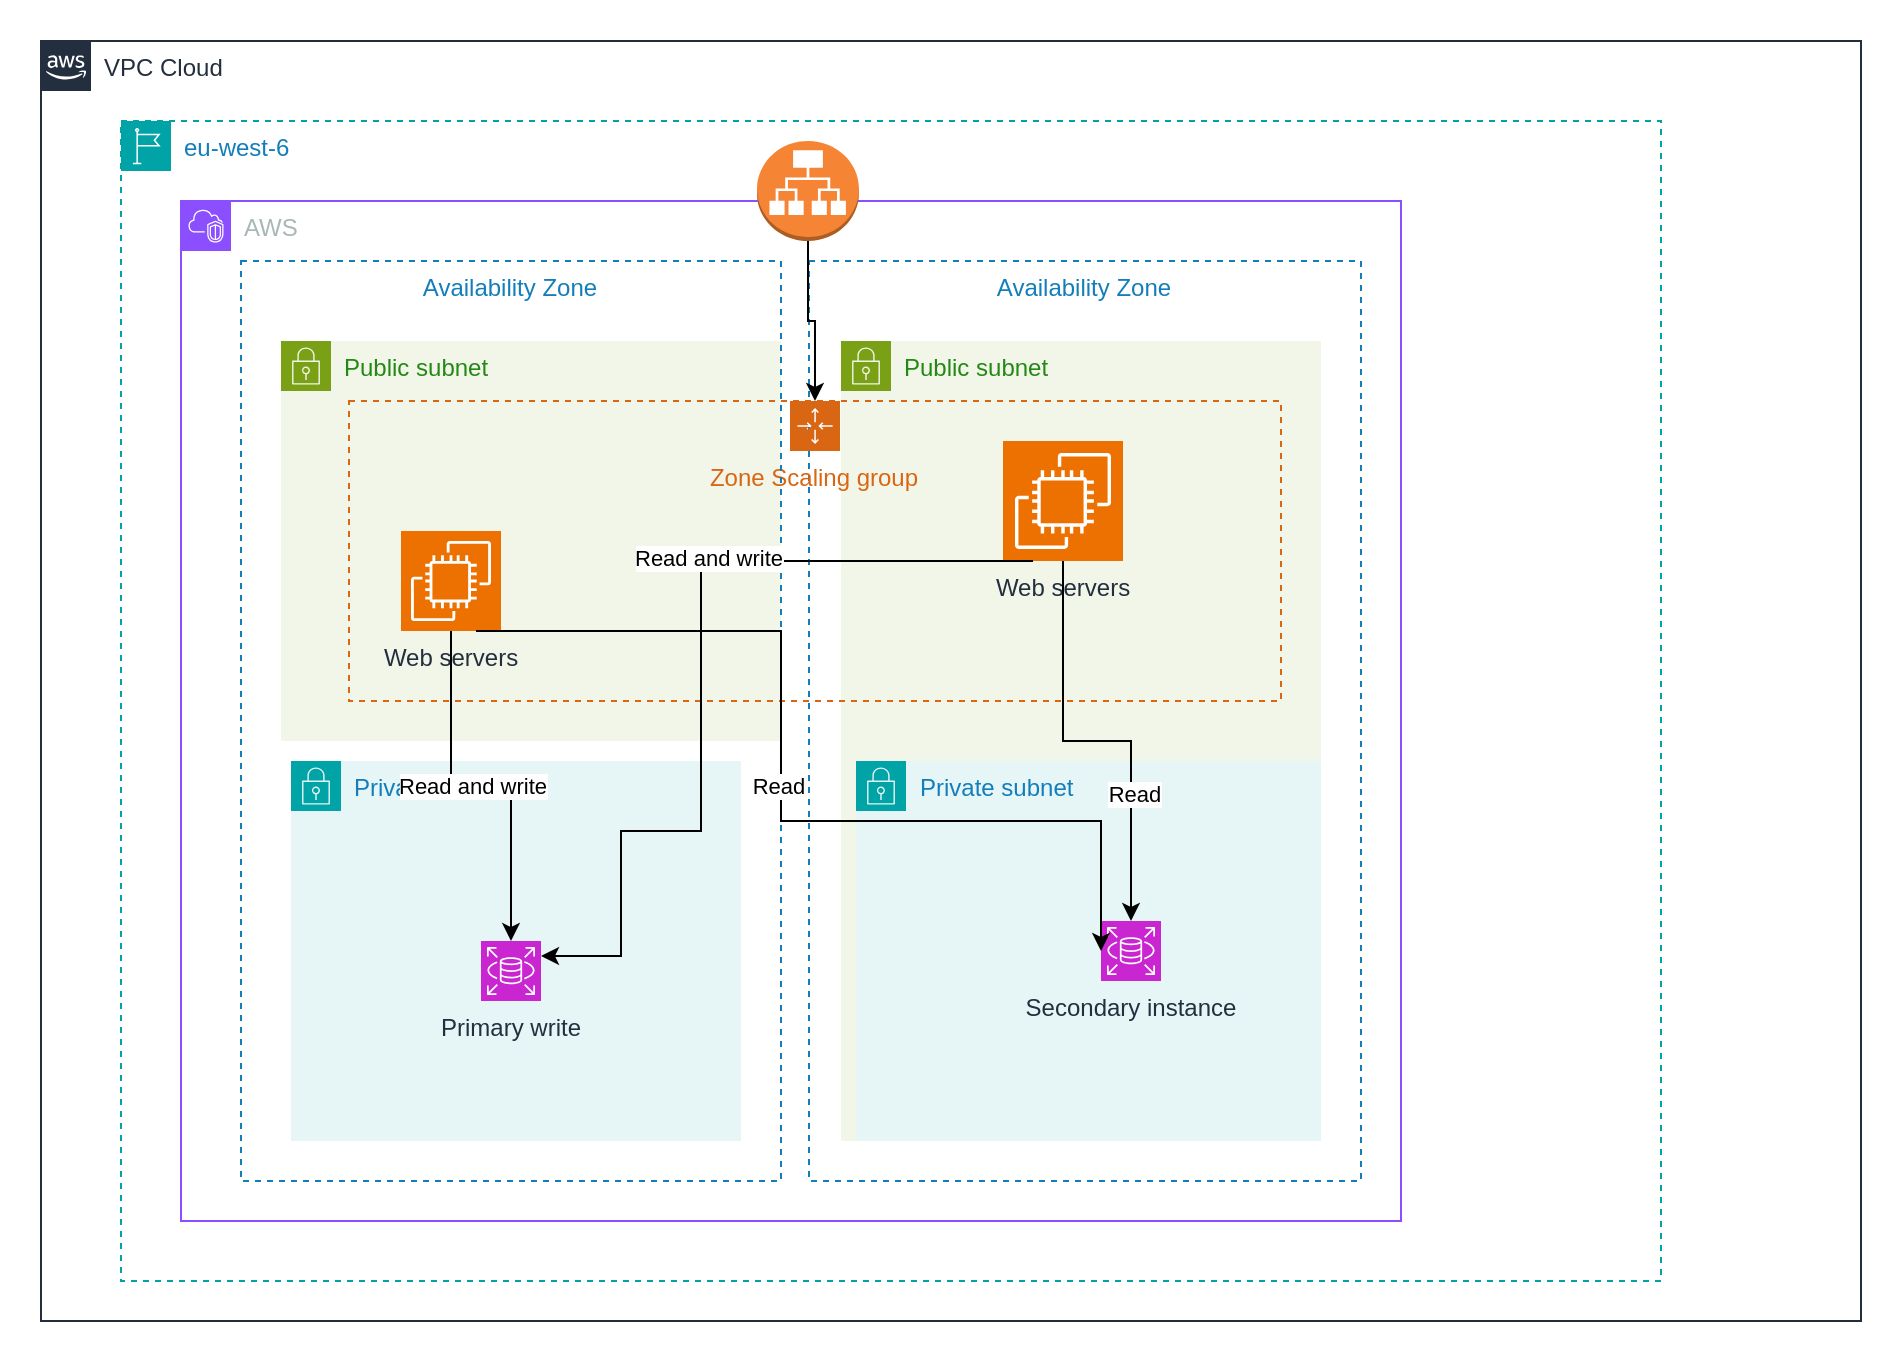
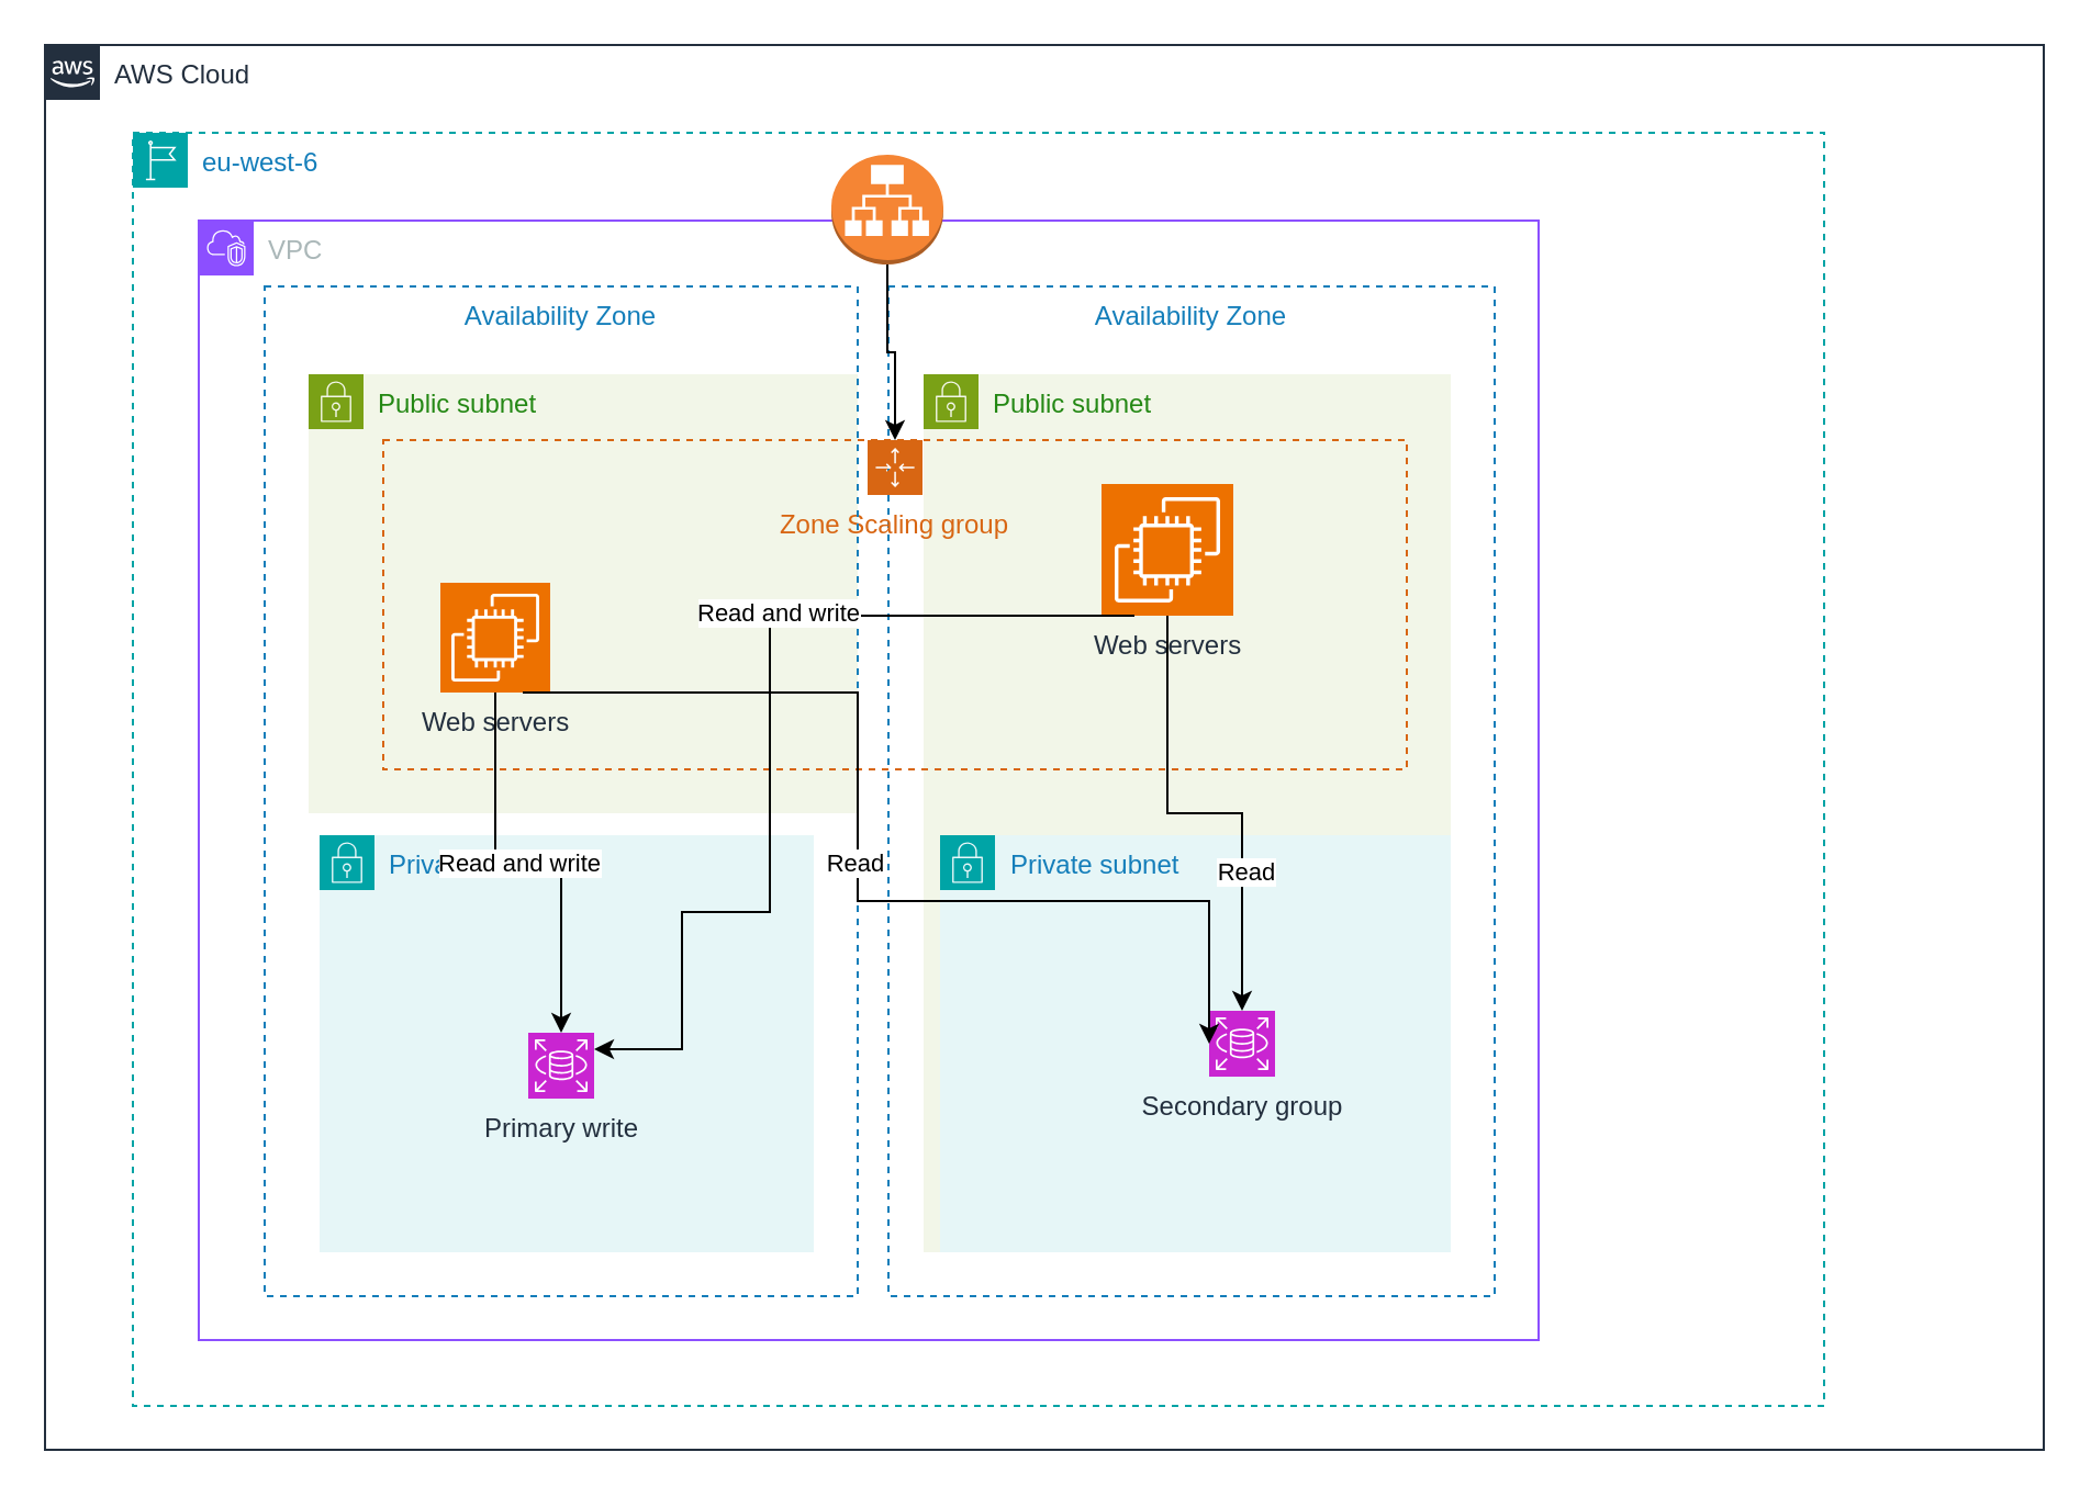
  <mxCell id="0" />
  <mxCell id="1" parent="0" />
- <mxCell id="2" value="VPC Cloud" style="points=[[0,0],[0.25,0],[0.5,0],[0.75,0],[1,0],[1,0.25],[1,0.5],[1,0.75],[1,1],[0.75,1],[0.5,1],[0.25,1],[0,1],[0,0.75],[0,0.5],[0,0.25]];outlineConnect=0;gradientColor=none;html=1;whiteSpace=wrap;fontSize=12;fontStyle=0;container=1;pointerEvents=0;collapsible=0;recursiveResize=0;shape=mxgraph.aws4.group;grIcon=mxgraph.aws4.group_aws_cloud_alt;strokeColor=#232F3E;fillColor=none;verticalAlign=top;align=left;spacingLeft=30;fontColor=#232F3E;dashed=0;" vertex="1" parent="1"><mxGeometry x="20" y="20" width="910" height="640" as="geometry" /></mxCell>
+ <mxCell id="2" value="AWS Cloud" style="points=[[0,0],[0.25,0],[0.5,0],[0.75,0],[1,0],[1,0.25],[1,0.5],[1,0.75],[1,1],[0.75,1],[0.5,1],[0.25,1],[0,1],[0,0.75],[0,0.5],[0,0.25]];outlineConnect=0;gradientColor=none;html=1;whiteSpace=wrap;fontSize=12;fontStyle=0;container=1;pointerEvents=0;collapsible=0;recursiveResize=0;shape=mxgraph.aws4.group;grIcon=mxgraph.aws4.group_aws_cloud_alt;strokeColor=#232F3E;fillColor=none;verticalAlign=top;align=left;spacingLeft=30;fontColor=#232F3E;dashed=0;" vertex="1" parent="1"><mxGeometry x="20" y="20" width="910" height="640" as="geometry" /></mxCell>
  <mxCell id="3" value="eu-west-6" style="points=[[0,0],[0.25,0],[0.5,0],[0.75,0],[1,0],[1,0.25],[1,0.5],[1,0.75],[1,1],[0.75,1],[0.5,1],[0.25,1],[0,1],[0,0.75],[0,0.5],[0,0.25]];outlineConnect=0;gradientColor=none;html=1;whiteSpace=wrap;fontSize=12;fontStyle=0;container=1;pointerEvents=0;collapsible=0;recursiveResize=0;shape=mxgraph.aws4.group;grIcon=mxgraph.aws4.group_region;strokeColor=#00A4A6;fillColor=none;verticalAlign=top;align=left;spacingLeft=30;fontColor=#147EBA;dashed=1;" vertex="1" parent="2"><mxGeometry x="40" y="40" width="770" height="580" as="geometry" /></mxCell>
- <mxCell id="4" value="AWS" style="points=[[0,0],[0.25,0],[0.5,0],[0.75,0],[1,0],[1,0.25],[1,0.5],[1,0.75],[1,1],[0.75,1],[0.5,1],[0.25,1],[0,1],[0,0.75],[0,0.5],[0,0.25]];outlineConnect=0;gradientColor=none;html=1;whiteSpace=wrap;fontSize=12;fontStyle=0;container=1;pointerEvents=0;collapsible=0;recursiveResize=0;shape=mxgraph.aws4.group;grIcon=mxgraph.aws4.group_vpc2;strokeColor=#8C4FFF;fillColor=none;verticalAlign=top;align=left;spacingLeft=30;fontColor=#AAB7B8;dashed=0;" vertex="1" parent="3"><mxGeometry x="30" y="40" width="610" height="510" as="geometry" /></mxCell>
+ <mxCell id="4" value="VPC" style="points=[[0,0],[0.25,0],[0.5,0],[0.75,0],[1,0],[1,0.25],[1,0.5],[1,0.75],[1,1],[0.75,1],[0.5,1],[0.25,1],[0,1],[0,0.75],[0,0.5],[0,0.25]];outlineConnect=0;gradientColor=none;html=1;whiteSpace=wrap;fontSize=12;fontStyle=0;container=1;pointerEvents=0;collapsible=0;recursiveResize=0;shape=mxgraph.aws4.group;grIcon=mxgraph.aws4.group_vpc2;strokeColor=#8C4FFF;fillColor=none;verticalAlign=top;align=left;spacingLeft=30;fontColor=#AAB7B8;dashed=0;" vertex="1" parent="3"><mxGeometry x="30" y="40" width="610" height="510" as="geometry" /></mxCell>
  <mxCell id="5" value="Public subnet" style="points=[[0,0],[0.25,0],[0.5,0],[0.75,0],[1,0],[1,0.25],[1,0.5],[1,0.75],[1,1],[0.75,1],[0.5,1],[0.25,1],[0,1],[0,0.75],[0,0.5],[0,0.25]];outlineConnect=0;gradientColor=none;html=1;whiteSpace=wrap;fontSize=12;fontStyle=0;container=1;pointerEvents=0;collapsible=0;recursiveResize=0;shape=mxgraph.aws4.group;grIcon=mxgraph.aws4.group_security_group;grStroke=0;strokeColor=#7AA116;fillColor=#F2F6E8;verticalAlign=top;align=left;spacingLeft=30;fontColor=#248814;dashed=0;" vertex="1" parent="4"><mxGeometry x="50" y="70" width="250" height="200" as="geometry" /></mxCell>
  <mxCell id="6" value="Availability Zone" style="fillColor=none;strokeColor=#147EBA;dashed=1;verticalAlign=top;fontStyle=0;fontColor=#147EBA;whiteSpace=wrap;html=1;" vertex="1" parent="4"><mxGeometry x="314" y="30" width="276" height="460" as="geometry" /></mxCell>
  <mxCell id="7" value="Public subnet" style="points=[[0,0],[0.25,0],[0.5,0],[0.75,0],[1,0],[1,0.25],[1,0.5],[1,0.75],[1,1],[0.75,1],[0.5,1],[0.25,1],[0,1],[0,0.75],[0,0.5],[0,0.25]];outlineConnect=0;gradientColor=none;html=1;whiteSpace=wrap;fontSize=12;fontStyle=0;container=1;pointerEvents=0;collapsible=0;recursiveResize=0;shape=mxgraph.aws4.group;grIcon=mxgraph.aws4.group_security_group;grStroke=0;strokeColor=#7AA116;fillColor=#F2F6E8;verticalAlign=top;align=left;spacingLeft=30;fontColor=#248814;dashed=0;" vertex="1" parent="4"><mxGeometry x="330" y="70" width="240" height="400" as="geometry" /></mxCell>
  <mxCell id="8" value="Web servers" style="sketch=0;points=[[0,0,0],[0.25,0,0],[0.5,0,0],[0.75,0,0],[1,0,0],[0,1,0],[0.25,1,0],[0.5,1,0],[0.75,1,0],[1,1,0],[0,0.25,0],[0,0.5,0],[0,0.75,0],[1,0.25,0],[1,0.5,0],[1,0.75,0]];outlineConnect=0;fontColor=#232F3E;fillColor=#ED7100;strokeColor=#ffffff;dashed=0;verticalLabelPosition=bottom;verticalAlign=top;align=center;html=1;fontSize=12;fontStyle=0;aspect=fixed;shape=mxgraph.aws4.resourceIcon;resIcon=mxgraph.aws4.ec2;" vertex="1" parent="7"><mxGeometry x="81" y="50" width="60" height="60" as="geometry" /></mxCell>
  <mxCell id="9" value="Zone Scaling group" style="points=[[0,0],[0.25,0],[0.5,0],[0.75,0],[1,0],[1,0.25],[1,0.5],[1,0.75],[1,1],[0.75,1],[0.5,1],[0.25,1],[0,1],[0,0.75],[0,0.5],[0,0.25]];outlineConnect=0;gradientColor=none;html=1;whiteSpace=wrap;fontSize=12;fontStyle=0;container=1;pointerEvents=0;collapsible=0;recursiveResize=0;shape=mxgraph.aws4.groupCenter;grIcon=mxgraph.aws4.group_auto_scaling_group;grStroke=1;strokeColor=#D86613;fillColor=none;verticalAlign=top;align=center;fontColor=#D86613;dashed=1;spacingTop=25;" vertex="1" parent="7"><mxGeometry x="-246" y="30" width="466" height="150" as="geometry" /></mxCell>
  <mxCell id="10" value="Private subnet" style="points=[[0,0],[0.25,0],[0.5,0],[0.75,0],[1,0],[1,0.25],[1,0.5],[1,0.75],[1,1],[0.75,1],[0.5,1],[0.25,1],[0,1],[0,0.75],[0,0.5],[0,0.25]];outlineConnect=0;gradientColor=none;html=1;whiteSpace=wrap;fontSize=12;fontStyle=0;container=1;pointerEvents=0;collapsible=0;recursiveResize=0;shape=mxgraph.aws4.group;grIcon=mxgraph.aws4.group_security_group;grStroke=0;strokeColor=#00A4A6;fillColor=#E6F6F7;verticalAlign=top;align=left;spacingLeft=30;fontColor=#147EBA;dashed=0;" vertex="1" parent="7"><mxGeometry x="7.5" y="210" width="232.5" height="190" as="geometry" /></mxCell>
- <mxCell id="11" value="Secondary instance" style="sketch=0;points=[[0,0,0],[0.25,0,0],[0.5,0,0],[0.75,0,0],[1,0,0],[0,1,0],[0.25,1,0],[0.5,1,0],[0.75,1,0],[1,1,0],[0,0.25,0],[0,0.5,0],[0,0.75,0],[1,0.25,0],[1,0.5,0],[1,0.75,0]];outlineConnect=0;fontColor=#232F3E;fillColor=#C925D1;strokeColor=#ffffff;dashed=0;verticalLabelPosition=bottom;verticalAlign=top;align=center;html=1;fontSize=12;fontStyle=0;aspect=fixed;shape=mxgraph.aws4.resourceIcon;resIcon=mxgraph.aws4.rds;" vertex="1" parent="10"><mxGeometry x="122.5" y="80" width="30" height="30" as="geometry" /></mxCell>
+ <mxCell id="11" value="Secondary group" style="sketch=0;points=[[0,0,0],[0.25,0,0],[0.5,0,0],[0.75,0,0],[1,0,0],[0,1,0],[0.25,1,0],[0.5,1,0],[0.75,1,0],[1,1,0],[0,0.25,0],[0,0.5,0],[0,0.75,0],[1,0.25,0],[1,0.5,0],[1,0.75,0]];outlineConnect=0;fontColor=#232F3E;fillColor=#C925D1;strokeColor=#ffffff;dashed=0;verticalLabelPosition=bottom;verticalAlign=top;align=center;html=1;fontSize=12;fontStyle=0;aspect=fixed;shape=mxgraph.aws4.resourceIcon;resIcon=mxgraph.aws4.rds;" vertex="1" parent="10"><mxGeometry x="122.5" y="80" width="30" height="30" as="geometry" /></mxCell>
  <mxCell id="12" style="edgeStyle=orthogonalEdgeStyle;rounded=0;orthogonalLoop=1;jettySize=auto;html=1;exitX=0.5;exitY=1;exitDx=0;exitDy=0;exitPerimeter=0;entryX=0.5;entryY=0;entryDx=0;entryDy=0;entryPerimeter=0;" edge="1" parent="7" source="8" target="11"><mxGeometry relative="1" as="geometry" /></mxCell>
  <mxCell id="13" value="Read" style="edgeLabel;html=1;align=center;verticalAlign=middle;resizable=0;points=[];" vertex="1" connectable="0" parent="12"><mxGeometry x="0.405" y="1" relative="1" as="geometry"><mxPoint as="offset" /></mxGeometry></mxCell>
  <mxCell id="14" value="Availability Zone" style="fillColor=none;strokeColor=#147EBA;dashed=1;verticalAlign=top;fontStyle=0;fontColor=#147EBA;whiteSpace=wrap;html=1;" vertex="1" parent="4"><mxGeometry x="30" y="30" width="270" height="460" as="geometry" /></mxCell>
  <mxCell id="15" value="Web servers" style="sketch=0;points=[[0,0,0],[0.25,0,0],[0.5,0,0],[0.75,0,0],[1,0,0],[0,1,0],[0.25,1,0],[0.5,1,0],[0.75,1,0],[1,1,0],[0,0.25,0],[0,0.5,0],[0,0.75,0],[1,0.25,0],[1,0.5,0],[1,0.75,0]];outlineConnect=0;fontColor=#232F3E;fillColor=#ED7100;strokeColor=#ffffff;dashed=0;verticalLabelPosition=bottom;verticalAlign=top;align=center;html=1;fontSize=12;fontStyle=0;aspect=fixed;shape=mxgraph.aws4.resourceIcon;resIcon=mxgraph.aws4.ec2;" vertex="1" parent="4"><mxGeometry x="110" y="165" width="50" height="50" as="geometry" /></mxCell>
  <mxCell id="16" value="Private subnet" style="points=[[0,0],[0.25,0],[0.5,0],[0.75,0],[1,0],[1,0.25],[1,0.5],[1,0.75],[1,1],[0.75,1],[0.5,1],[0.25,1],[0,1],[0,0.75],[0,0.5],[0,0.25]];outlineConnect=0;gradientColor=none;html=1;whiteSpace=wrap;fontSize=12;fontStyle=0;container=1;pointerEvents=0;collapsible=0;recursiveResize=0;shape=mxgraph.aws4.group;grIcon=mxgraph.aws4.group_security_group;grStroke=0;strokeColor=#00A4A6;fillColor=#E6F6F7;verticalAlign=top;align=left;spacingLeft=30;fontColor=#147EBA;dashed=0;" vertex="1" parent="4"><mxGeometry x="55" y="280" width="225" height="190" as="geometry" /></mxCell>
  <mxCell id="17" value="Primary write" style="sketch=0;points=[[0,0,0],[0.25,0,0],[0.5,0,0],[0.75,0,0],[1,0,0],[0,1,0],[0.25,1,0],[0.5,1,0],[0.75,1,0],[1,1,0],[0,0.25,0],[0,0.5,0],[0,0.75,0],[1,0.25,0],[1,0.5,0],[1,0.75,0]];outlineConnect=0;fontColor=#232F3E;fillColor=#C925D1;strokeColor=#ffffff;dashed=0;verticalLabelPosition=bottom;verticalAlign=top;align=center;html=1;fontSize=12;fontStyle=0;aspect=fixed;shape=mxgraph.aws4.resourceIcon;resIcon=mxgraph.aws4.rds;" vertex="1" parent="4"><mxGeometry x="150" y="370" width="30" height="30" as="geometry" /></mxCell>
  <mxCell id="18" style="edgeStyle=orthogonalEdgeStyle;rounded=0;orthogonalLoop=1;jettySize=auto;html=1;exitX=0.5;exitY=1;exitDx=0;exitDy=0;exitPerimeter=0;entryX=0.5;entryY=0;entryDx=0;entryDy=0;entryPerimeter=0;" edge="1" parent="4" source="15" target="17"><mxGeometry relative="1" as="geometry"><Array as="points"><mxPoint x="135" y="293" /><mxPoint x="165" y="293" /></Array></mxGeometry></mxCell>
  <mxCell id="19" value="Read and write" style="edgeLabel;html=1;align=center;verticalAlign=middle;resizable=0;points=[];" vertex="1" connectable="0" parent="18"><mxGeometry x="-0.054" y="1" relative="1" as="geometry"><mxPoint as="offset" /></mxGeometry></mxCell>
  <mxCell id="20" style="edgeStyle=orthogonalEdgeStyle;rounded=0;orthogonalLoop=1;jettySize=auto;html=1;exitX=0.75;exitY=1;exitDx=0;exitDy=0;exitPerimeter=0;entryX=0;entryY=0.5;entryDx=0;entryDy=0;entryPerimeter=0;" edge="1" parent="4" source="15" target="11"><mxGeometry relative="1" as="geometry"><Array as="points"><mxPoint x="300" y="215" /><mxPoint x="300" y="310" /></Array></mxGeometry></mxCell>
  <mxCell id="21" value="Read" style="edgeLabel;html=1;align=center;verticalAlign=middle;resizable=0;points=[];" vertex="1" connectable="0" parent="20"><mxGeometry x="-0.027" y="-2" relative="1" as="geometry"><mxPoint as="offset" /></mxGeometry></mxCell>
  <mxCell id="22" style="edgeStyle=orthogonalEdgeStyle;rounded=0;orthogonalLoop=1;jettySize=auto;html=1;exitX=0.25;exitY=1;exitDx=0;exitDy=0;exitPerimeter=0;entryX=1;entryY=0.25;entryDx=0;entryDy=0;entryPerimeter=0;" edge="1" parent="4" source="8" target="17"><mxGeometry relative="1" as="geometry"><Array as="points"><mxPoint x="260" y="180" /><mxPoint x="260" y="315" /><mxPoint x="220" y="315" /></Array></mxGeometry></mxCell>
  <mxCell id="23" value="Read and write" style="edgeLabel;html=1;align=center;verticalAlign=middle;resizable=0;points=[];" vertex="1" connectable="0" parent="22"><mxGeometry x="-0.267" y="-2" relative="1" as="geometry"><mxPoint as="offset" /></mxGeometry></mxCell>
  <mxCell id="24" style="edgeStyle=orthogonalEdgeStyle;rounded=0;orthogonalLoop=1;jettySize=auto;html=1;exitX=0.5;exitY=1;exitDx=0;exitDy=0;exitPerimeter=0;" edge="1" parent="3" source="25" target="9"><mxGeometry relative="1" as="geometry" /></mxCell>
  <mxCell id="25" value="" style="outlineConnect=0;dashed=0;verticalLabelPosition=bottom;verticalAlign=top;align=center;html=1;shape=mxgraph.aws3.application_load_balancer;fillColor=#F58534;gradientColor=none;" vertex="1" parent="3"><mxGeometry x="318" y="10" width="51" height="50" as="geometry" /></mxCell>
